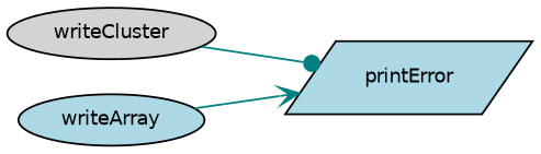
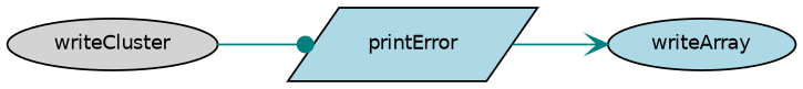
  digraph {
    rankdir=LR
    node [color=black fillcolor=lightblue fontname=Helvetica fontsize=10 shape=ellipse style=filled]
    edge [color=teal fontname=Helvetica fontsize=10 labelfontname=Helvetica labelfontsize=10 style=solid]
    n1 [fillcolor=lightgrey fontcolor=black height=0.2 label=writeCluster width=0.4]
    n2 [height=0.2 label=printError shape=parallelogram width=0.4]
    n3 [height=0.2 label=writeArray width=0.4]
    n1 -> n2 [arrowhead=dot]
-   n3 -> n2 [arrowhead=vee]
+   n2 -> n3 [arrowhead=vee]
  }
